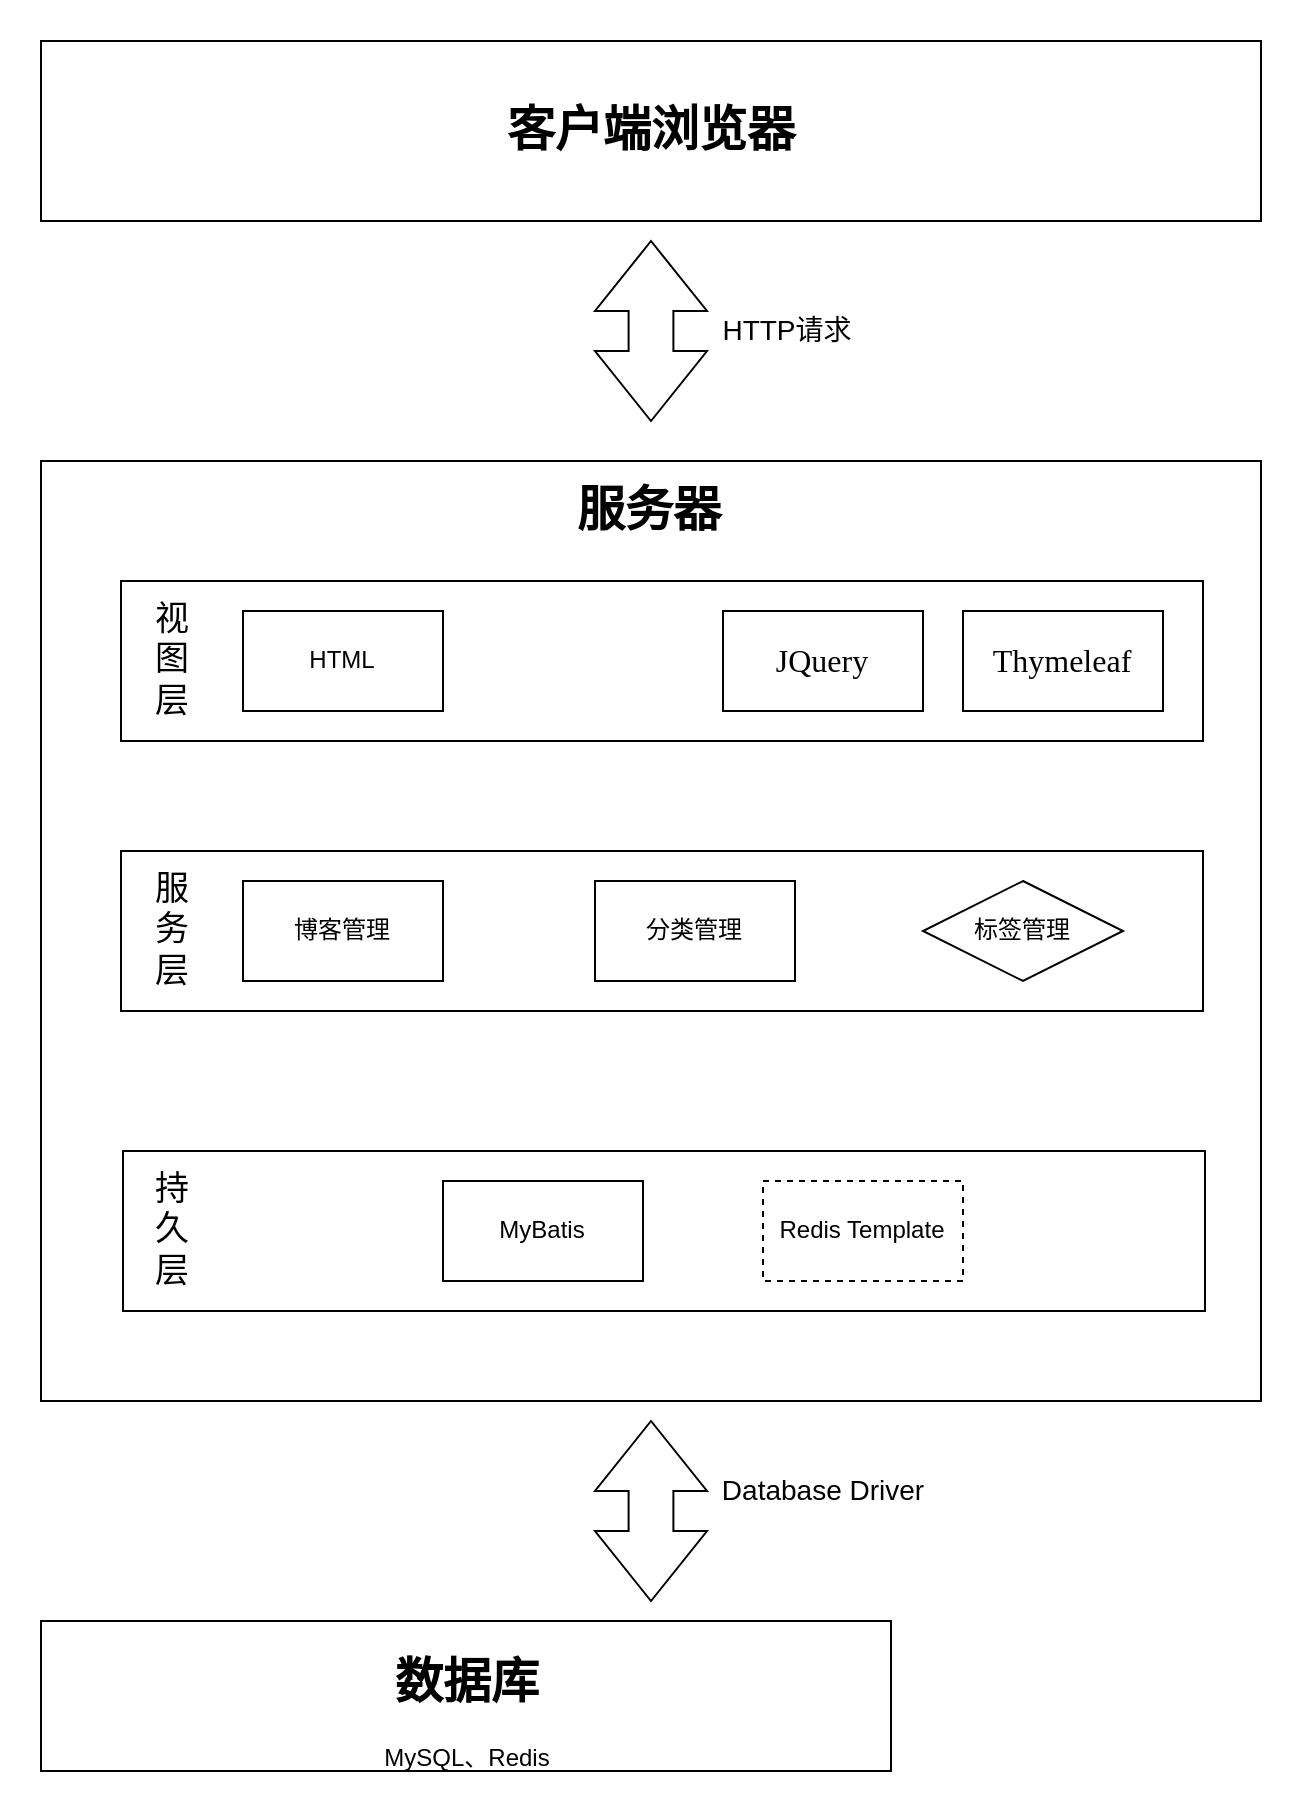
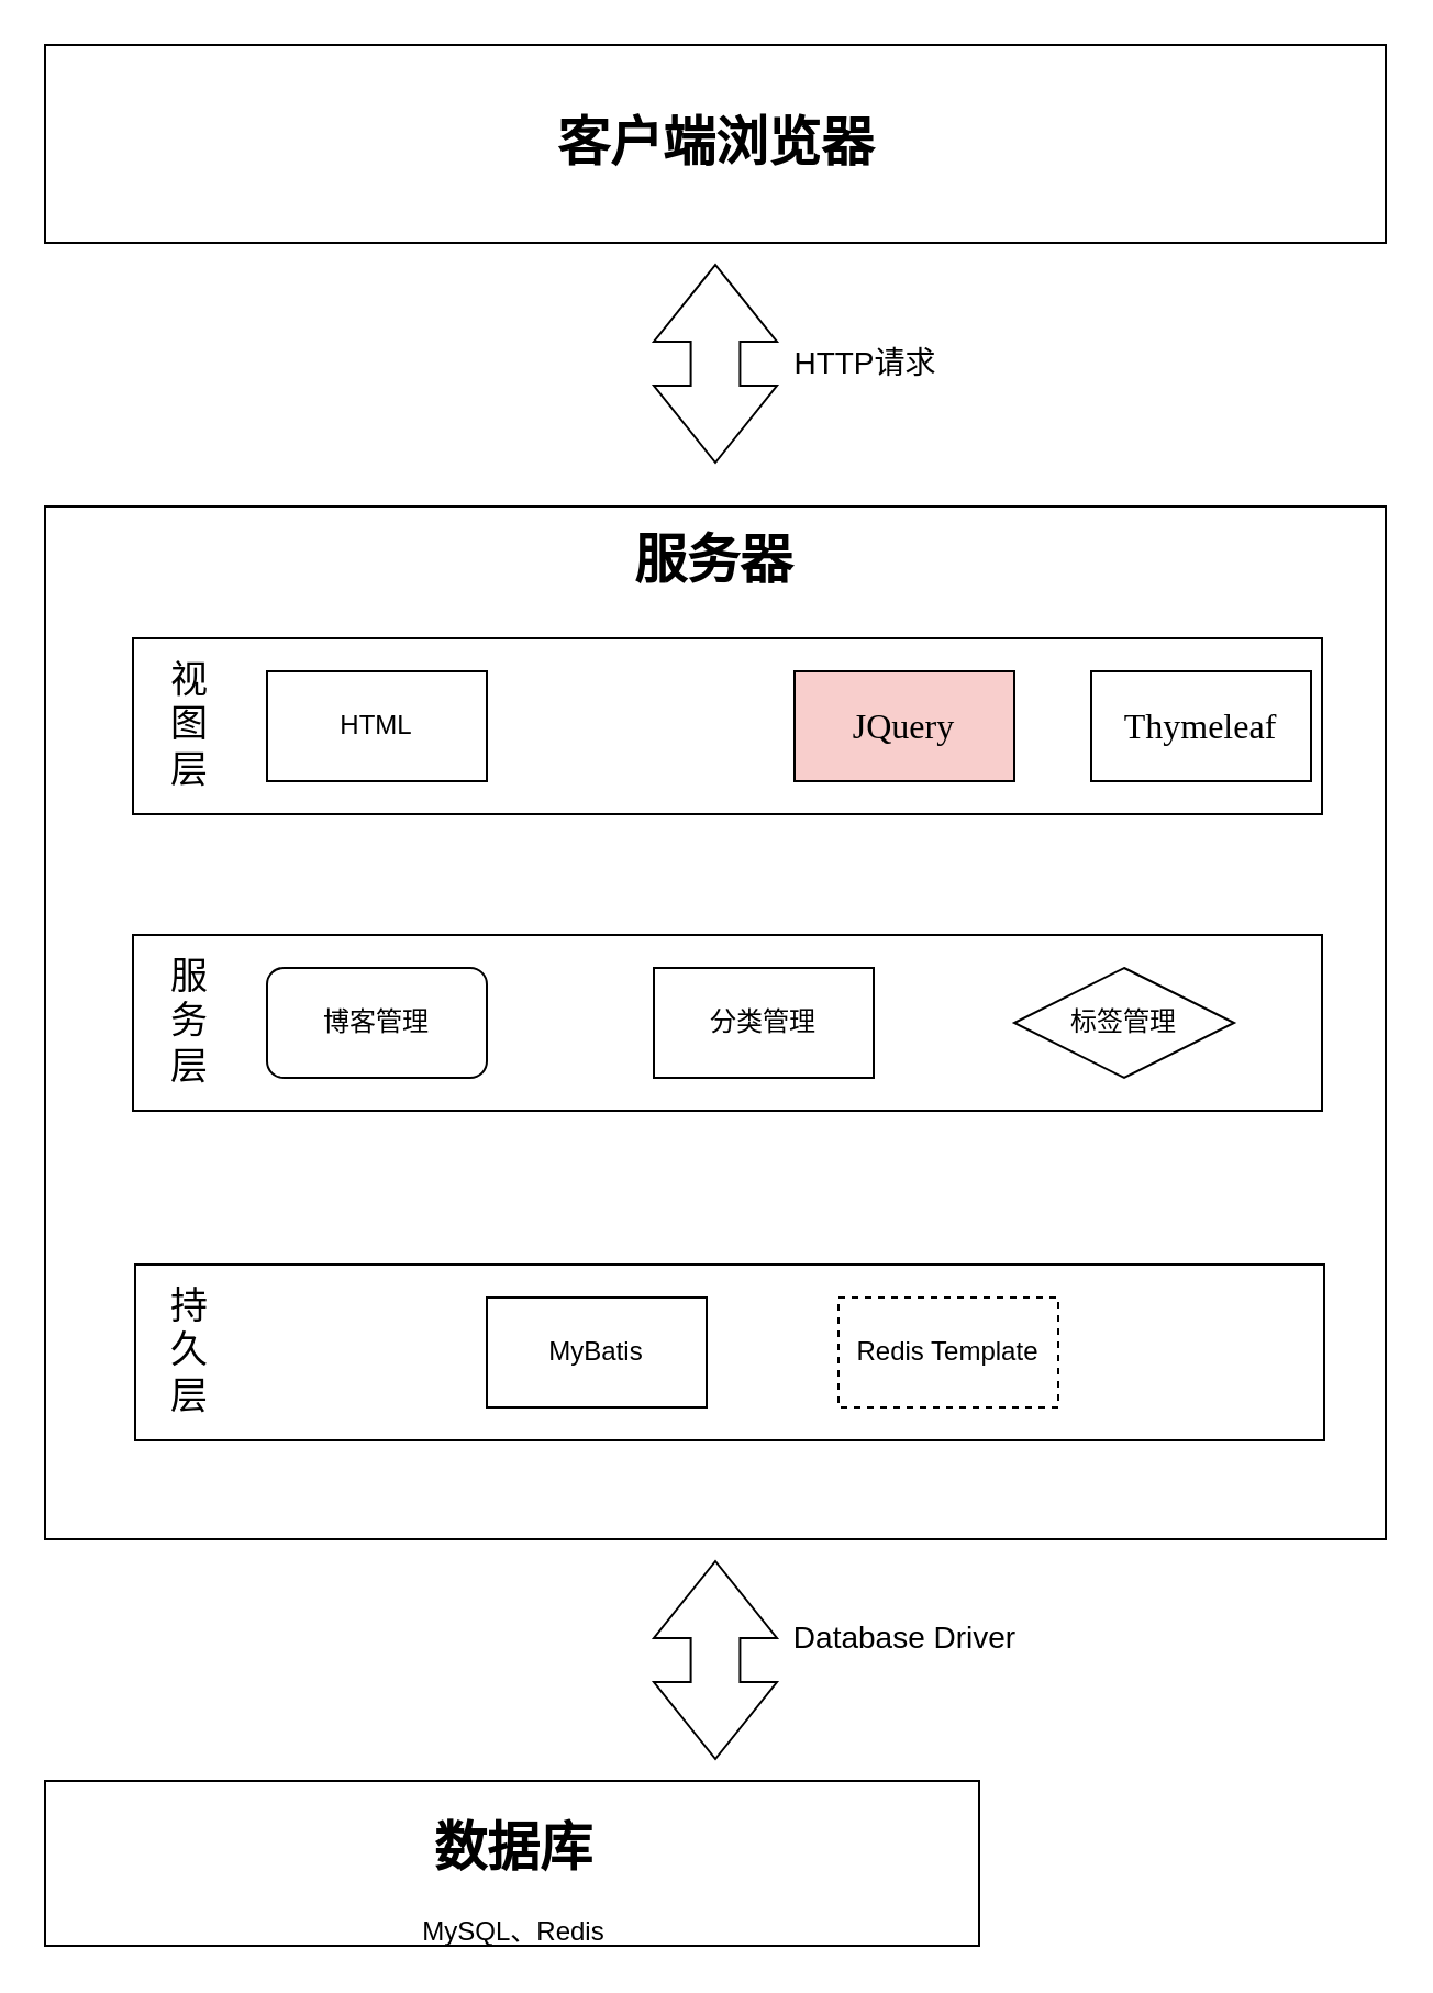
  <mxCell id="0" />
  <mxCell id="1" parent="0" />
  <mxCell id="2" value="&lt;h1&gt;客户端浏览器&lt;/h1&gt;" style="verticalLabelPosition=middle;verticalAlign=middle;html=1;shape=mxgraph.basic.rect;fillColor2=none;strokeWidth=1;size=20;indent=5;labelPosition=center;align=center;" vertex="1" parent="1"><mxGeometry x="20" y="20" width="610" height="90" as="geometry" /></mxCell>
  <mxCell id="3" value="" style="html=1;shadow=0;dashed=0;align=center;verticalAlign=middle;shape=mxgraph.arrows2.twoWayArrow;dy=0.6;dx=35;direction=south;" vertex="1" parent="1"><mxGeometry x="297" y="120" width="56" height="90" as="geometry" /></mxCell>
  <mxCell id="4" value="&lt;font style=&quot;font-size: 14px;&quot;&gt;HTTP请求&lt;/font&gt;" style="text;html=1;align=center;verticalAlign=middle;resizable=0;points=[];autosize=1;strokeColor=none;fillColor=none;" vertex="1" parent="1"><mxGeometry x="348" y="150" width="90" height="30" as="geometry" /></mxCell>
  <mxCell id="5" value="" style="verticalLabelPosition=top;verticalAlign=bottom;html=1;shape=mxgraph.basic.rect;fillColor2=none;strokeWidth=1;size=20;indent=5;labelPosition=center;align=center;" vertex="1" parent="1"><mxGeometry x="20" y="230" width="610" height="470" as="geometry" /></mxCell>
  <mxCell id="6" value="&lt;h1&gt;服务器&lt;/h1&gt;" style="text;html=1;align=center;verticalAlign=middle;whiteSpace=wrap;rounded=0;" vertex="1" parent="1"><mxGeometry x="243" y="240" width="163" height="30" as="geometry" /></mxCell>
  <mxCell id="7" value="&lt;h1&gt;&lt;br&gt;&lt;/h1&gt;" style="verticalLabelPosition=middle;verticalAlign=middle;html=1;shape=mxgraph.basic.rect;fillColor2=none;strokeWidth=1;size=20;indent=5;labelPosition=center;align=center;" vertex="1" parent="1"><mxGeometry x="60" y="290" width="541" height="80" as="geometry" /></mxCell>
  <mxCell id="8" value="&lt;font face=&quot;Verdana&quot;&gt;视&lt;/font&gt;&lt;div&gt;&lt;font face=&quot;eEsPGfAhy_EH3d2n-p2c&quot;&gt;图&lt;/font&gt;&lt;/div&gt;&lt;div&gt;&lt;font face=&quot;eEsPGfAhy_EH3d2n-p2c&quot;&gt;层&lt;/font&gt;&lt;/div&gt;" style="text;html=1;align=center;verticalAlign=middle;whiteSpace=wrap;rounded=0;horizontal=1;fontSize=17;" vertex="1" parent="1"><mxGeometry x="61" y="285" width="50" height="90" as="geometry" /></mxCell>
  <mxCell id="9" value="HTML" style="rounded=0;whiteSpace=wrap;html=1;" vertex="1" parent="1"><mxGeometry x="121" y="305" width="100" height="50" as="geometry" /></mxCell>
- <mxCell id="10" value="&lt;p class=&quot;MsoNormal&quot;&gt;&lt;span style=&quot;mso-spacerun:'yes';font-family:宋体;mso-ascii-font-family:Calibri;&lt;br/&gt;mso-hansi-font-family:Calibri;mso-bidi-font-family:'Times New Roman';font-size:12.0pt;&lt;br/&gt;mso-font-kerning:1.0pt;&quot;&gt;&lt;font face=&quot;Calibri&quot;&gt;JQuery&lt;/font&gt;&lt;/span&gt;&lt;/p&gt;" style="rounded=0;whiteSpace=wrap;html=1;" vertex="1" parent="1"><mxGeometry x="361" y="305" width="100" height="50" as="geometry" /></mxCell>
- <mxCell id="11" value="&lt;p class=&quot;MsoNormal&quot;&gt;&lt;span style=&quot;mso-spacerun:'yes';font-family:宋体;mso-ascii-font-family:Calibri;&lt;br/&gt;mso-hansi-font-family:Calibri;mso-bidi-font-family:'Times New Roman';font-size:12.0pt;&lt;br/&gt;mso-font-kerning:1.0pt;&quot;&gt;&lt;font face=&quot;Calibri&quot;&gt;Thymeleaf&lt;/font&gt;&lt;/span&gt;&lt;/p&gt;" style="rounded=0;whiteSpace=wrap;html=1;" vertex="1" parent="1"><mxGeometry x="481" y="305" width="100" height="50" as="geometry" /></mxCell>
+ <mxCell id="10" value="&lt;p class=&quot;MsoNormal&quot;&gt;&lt;span style=&quot;mso-spacerun:'yes';font-family:宋体;mso-ascii-font-family:Calibri;&lt;br/&gt;mso-hansi-font-family:Calibri;mso-bidi-font-family:'Times New Roman';font-size:12.0pt;&lt;br/&gt;mso-font-kerning:1.0pt;&quot;&gt;&lt;font face=&quot;Calibri&quot;&gt;JQuery&lt;/font&gt;&lt;/span&gt;&lt;/p&gt;" style="rounded=0;whiteSpace=wrap;html=1;fillColor=#f8cecc;" vertex="1" parent="1"><mxGeometry x="361" y="305" width="100" height="50" as="geometry" /></mxCell>
+ <mxCell id="11" value="&lt;p class=&quot;MsoNormal&quot;&gt;&lt;span style=&quot;mso-spacerun:'yes';font-family:宋体;mso-ascii-font-family:Calibri;&lt;br/&gt;mso-hansi-font-family:Calibri;mso-bidi-font-family:'Times New Roman';font-size:12.0pt;&lt;br/&gt;mso-font-kerning:1.0pt;&quot;&gt;&lt;font face=&quot;Calibri&quot;&gt;Thymeleaf&lt;/font&gt;&lt;/span&gt;&lt;/p&gt;" style="rounded=0;whiteSpace=wrap;html=1;" vertex="1" parent="1"><mxGeometry x="496" y="305" width="100" height="50" as="geometry" /></mxCell>
  <mxCell id="12" value="&lt;h1&gt;&lt;br&gt;&lt;/h1&gt;" style="verticalLabelPosition=middle;verticalAlign=middle;html=1;shape=mxgraph.basic.rect;fillColor2=none;strokeWidth=1;size=20;indent=5;labelPosition=center;align=center;" vertex="1" parent="1"><mxGeometry x="60" y="425" width="541" height="80" as="geometry" /></mxCell>
  <mxCell id="13" value="&lt;font face=&quot;Verdana&quot;&gt;服&lt;/font&gt;&lt;div&gt;&lt;font face=&quot;Verdana&quot;&gt;务&lt;/font&gt;&lt;/div&gt;&lt;div&gt;&lt;font face=&quot;Verdana&quot;&gt;层&lt;/font&gt;&lt;/div&gt;" style="text;html=1;align=center;verticalAlign=middle;whiteSpace=wrap;rounded=0;horizontal=1;fontSize=17;" vertex="1" parent="1"><mxGeometry x="61" y="420" width="50" height="90" as="geometry" /></mxCell>
- <mxCell id="14" value="博客管理" style="rounded=0;whiteSpace=wrap;html=1;" vertex="1" parent="1"><mxGeometry x="121" y="440" width="100" height="50" as="geometry" /></mxCell>
+ <mxCell id="14" value="博客管理" style="whiteSpace=wrap;html=1;rounded=1;" vertex="1" parent="1"><mxGeometry x="121" y="440" width="100" height="50" as="geometry" /></mxCell>
  <mxCell id="15" value="分类管理" style="rounded=0;whiteSpace=wrap;html=1;" vertex="1" parent="1"><mxGeometry x="297" y="440" width="100" height="50" as="geometry" /></mxCell>
  <mxCell id="16" value="标签管理" style="rhombus;whiteSpace=wrap;html=1;" vertex="1" parent="1"><mxGeometry x="461" y="440" width="100" height="50" as="geometry" /></mxCell>
  <mxCell id="17" value="&lt;h1&gt;&lt;br&gt;&lt;/h1&gt;" style="verticalLabelPosition=middle;verticalAlign=middle;html=1;shape=mxgraph.basic.rect;fillColor2=none;strokeWidth=1;size=20;indent=5;labelPosition=center;align=center;" vertex="1" parent="1"><mxGeometry x="61" y="575" width="541" height="80" as="geometry" /></mxCell>
  <mxCell id="18" value="&lt;font face=&quot;Verdana&quot;&gt;持&lt;/font&gt;&lt;div&gt;&lt;font face=&quot;Verdana&quot;&gt;久&lt;/font&gt;&lt;/div&gt;&lt;div&gt;&lt;font face=&quot;Verdana&quot;&gt;层&lt;/font&gt;&lt;/div&gt;" style="text;html=1;align=center;verticalAlign=middle;whiteSpace=wrap;rounded=0;horizontal=1;fontSize=17;" vertex="1" parent="1"><mxGeometry x="61" y="570" width="50" height="90" as="geometry" /></mxCell>
  <mxCell id="19" value="MyBatis" style="rounded=0;whiteSpace=wrap;html=1;" vertex="1" parent="1"><mxGeometry x="221" y="590" width="100" height="50" as="geometry" /></mxCell>
  <mxCell id="20" value="Redis Template" style="rounded=0;whiteSpace=wrap;html=1;dashed=1;" vertex="1" parent="1"><mxGeometry x="381" y="590" width="100" height="50" as="geometry" /></mxCell>
  <mxCell id="21" value="" style="html=1;shadow=0;dashed=0;align=center;verticalAlign=middle;shape=mxgraph.arrows2.twoWayArrow;dy=0.6;dx=35;direction=south;" vertex="1" parent="1"><mxGeometry x="297" y="710" width="56" height="90" as="geometry" /></mxCell>
  <mxCell id="22" value="&lt;font style=&quot;font-size: 14px;&quot;&gt;Database Driver&lt;/font&gt;" style="text;html=1;align=center;verticalAlign=middle;resizable=0;points=[];autosize=1;strokeColor=none;fillColor=none;" vertex="1" parent="1"><mxGeometry x="351" y="730" width="120" height="30" as="geometry" /></mxCell>
  <mxCell id="23" value="&lt;h1&gt;数据库&lt;/h1&gt;&lt;div&gt;MySQL、Redis&lt;/div&gt;" style="verticalLabelPosition=middle;verticalAlign=middle;html=1;shape=mxgraph.basic.rect;fillColor2=none;strokeWidth=1;size=20;indent=5;labelPosition=center;align=center;" vertex="1" parent="1"><mxGeometry x="20" y="810" width="425" height="75" as="geometry" /></mxCell>
